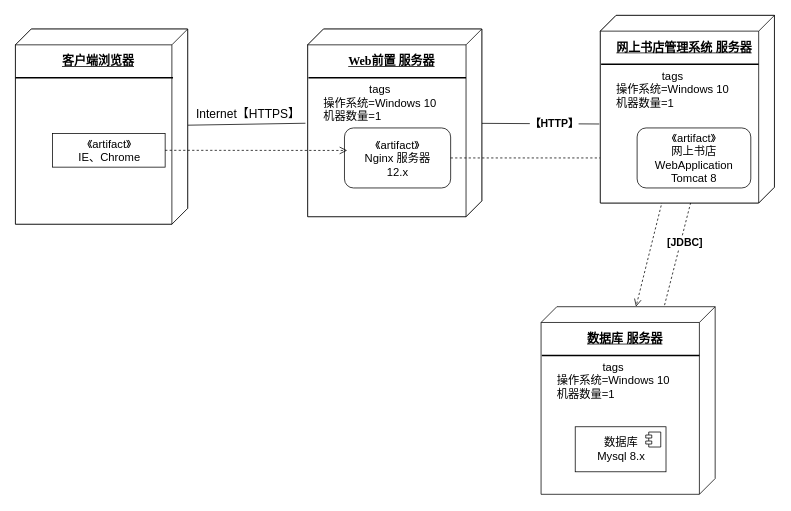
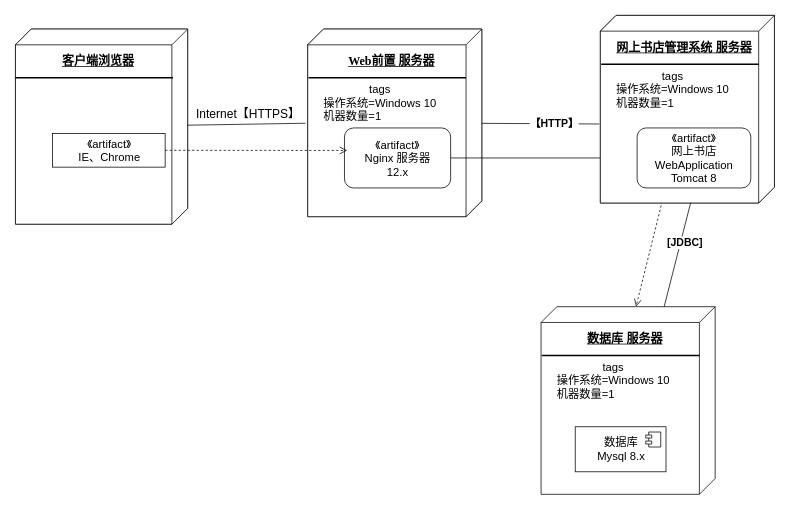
  <mxCell id="0" />
  <mxCell id="1" parent="0" />
  <mxCell id="2" value="&lt;font style=&quot;font-size: 16px&quot; face=&quot;宋体&quot;&gt;&lt;b&gt;&lt;br&gt;Web前置 服务器&lt;br&gt;&lt;/b&gt;&lt;/font&gt;" style="verticalAlign=top;align=center;spacingTop=8;spacingLeft=2;spacingRight=12;shape=cube;size=21;direction=south;fontStyle=4;html=1;rounded=1;fontSize=15;" vertex="1" parent="1"><mxGeometry x="409.5" y="38.25" width="232" height="250" as="geometry" /></mxCell>
  <mxCell id="3" value="&lt;font style=&quot;font-size: 16px&quot; face=&quot;宋体&quot;&gt;&lt;b&gt;&lt;br&gt;客户端浏览器&lt;/b&gt;&lt;/font&gt;" style="verticalAlign=top;align=center;spacingTop=8;spacingLeft=2;spacingRight=12;shape=cube;size=21;direction=south;fontStyle=4;html=1;rounded=1;fontSize=15;strokeColor=#000000;" vertex="1" parent="1"><mxGeometry x="20" y="38.25" width="229.5" height="260" as="geometry" /></mxCell>
  <mxCell id="4" style="edgeStyle=none;orthogonalLoop=1;jettySize=auto;html=1;entryX=0.502;entryY=1.013;entryDx=0;entryDy=0;entryPerimeter=0;endArrow=none;endSize=8;fontSize=15;endFill=0;" edge="1" parent="1" source="6" target="10"><mxGeometry relative="1" as="geometry" /></mxCell>
  <mxCell id="5" value="&lt;font style=&quot;font-size: 16px&quot;&gt;Internet【HTTPS】&lt;/font&gt;" style="edgeLabel;html=1;align=center;verticalAlign=middle;resizable=0;points=[];fontSize=15;" vertex="1" connectable="0" parent="4"><mxGeometry x="-0.423" y="1" relative="1" as="geometry"><mxPoint x="34.81" y="-14.19" as="offset" /></mxGeometry></mxCell>
  <mxCell id="6" value="&lt;font style=&quot;font-size: 16px&quot; face=&quot;宋体&quot;&gt;&lt;b&gt;&lt;br&gt;客户端浏览器&lt;/b&gt;&lt;/font&gt;" style="verticalAlign=top;align=center;spacingTop=8;spacingLeft=2;spacingRight=12;shape=cube;size=21;direction=south;fontStyle=4;html=1;rounded=1;fontSize=15;strokeColor=#000000;" vertex="1" parent="1"><mxGeometry x="20" y="38.25" width="229.5" height="260" as="geometry" /></mxCell>
  <mxCell id="7" value="《artifact》&lt;br&gt;IE、Chrome" style="html=1;rounded=0;fontSize=15;" vertex="1" parent="1"><mxGeometry x="69.5" y="177.25" width="150" height="45" as="geometry" /></mxCell>
  <mxCell id="8" style="edgeStyle=none;orthogonalLoop=1;jettySize=auto;html=1;entryX=0.579;entryY=1.006;entryDx=0;entryDy=0;entryPerimeter=0;endArrow=none;endSize=8;fontSize=15;endFill=0;" edge="1" parent="1" source="10" target="21"><mxGeometry relative="1" as="geometry" /></mxCell>
  <mxCell id="9" value="【HTTP】" style="edgeLabel;html=1;align=center;verticalAlign=middle;resizable=0;points=[];fontSize=14;fontStyle=1" vertex="1" connectable="0" parent="8"><mxGeometry x="0.222" y="-4" relative="1" as="geometry"><mxPoint y="-5.16" as="offset" /></mxGeometry></mxCell>
  <mxCell id="10" value="&lt;font style=&quot;font-size: 16px&quot; face=&quot;宋体&quot;&gt;&lt;b&gt;&lt;br&gt;Web前置 服务器&lt;br&gt;&lt;/b&gt;&lt;/font&gt;" style="verticalAlign=top;align=center;spacingTop=8;spacingLeft=2;spacingRight=12;shape=cube;size=21;direction=south;fontStyle=4;html=1;rounded=1;fontSize=15;" vertex="1" parent="1"><mxGeometry x="409.5" y="38.25" width="232" height="250" as="geometry" /></mxCell>
  <mxCell id="11" value="《artifact》&lt;br&gt;Nginx 服务器&lt;br&gt;12.x" style="html=1;fontSize=15;rounded=1;" vertex="1" parent="1"><mxGeometry x="458.5" y="170" width="141.5" height="80" as="geometry" /></mxCell>
- <mxCell id="12" style="edgeStyle=none;orthogonalLoop=1;jettySize=auto;html=1;endArrow=none;endFill=0;endSize=8;fontSize=15;exitX=0.998;exitY=0.481;exitDx=0;exitDy=0;exitPerimeter=0;entryX=0.08;entryY=0.315;entryDx=0;entryDy=0;entryPerimeter=0;dashed=1;" edge="1" parent="1" source="21" target="25"><mxGeometry relative="1" as="geometry"><mxPoint x="897.89" y="398.25" as="targetPoint" /></mxGeometry></mxCell>
+ <mxCell id="12" style="edgeStyle=none;orthogonalLoop=1;jettySize=auto;html=1;endArrow=none;endFill=0;endSize=8;fontSize=15;exitX=0.998;exitY=0.481;exitDx=0;exitDy=0;exitPerimeter=0;entryX=0.08;entryY=0.315;entryDx=0;entryDy=0;entryPerimeter=0;" edge="1" parent="1" source="21" target="25"><mxGeometry relative="1" as="geometry"><mxPoint x="897.89" y="398.25" as="targetPoint" /></mxGeometry></mxCell>
  <mxCell id="13" value="[JDBC]" style="edgeLabel;html=1;align=center;verticalAlign=middle;resizable=0;points=[];fontSize=14;fontStyle=1" vertex="1" connectable="0" parent="12"><mxGeometry x="-0.34" y="2" relative="1" as="geometry"><mxPoint x="3.07" as="offset" /></mxGeometry></mxCell>
  <mxCell id="14" style="edgeStyle=none;orthogonalLoop=1;jettySize=auto;html=1;entryX=0.647;entryY=0.773;entryDx=0;entryDy=0;entryPerimeter=0;endArrow=open;endFill=0;endSize=8;fontSize=15;dashed=1;" edge="1" parent="1" source="7" target="10"><mxGeometry relative="1" as="geometry" /></mxCell>
- <mxCell id="15" style="orthogonalLoop=1;jettySize=auto;html=1;entryX=0;entryY=0.5;entryDx=0;entryDy=0;endArrow=open;endFill=0;endSize=8;fontSize=15;dashed=1;exitX=1;exitY=0.5;exitDx=0;exitDy=0;" edge="1" parent="1" source="11" target="22"><mxGeometry relative="1" as="geometry"><mxPoint x="194.5" y="158.248" as="sourcePoint" /><mxPoint x="469.44" y="158.24" as="targetPoint" /></mxGeometry></mxCell>
+ <mxCell id="15" style="orthogonalLoop=1;jettySize=auto;html=1;entryX=0;entryY=0.5;entryDx=0;entryDy=0;endArrow=open;endFill=0;endSize=8;fontSize=15;dashed=0;exitX=1;exitY=0.5;exitDx=0;exitDy=0;" edge="1" parent="1" source="11" target="22"><mxGeometry relative="1" as="geometry"><mxPoint x="194.5" y="158.248" as="sourcePoint" /><mxPoint x="469.44" y="158.24" as="targetPoint" /></mxGeometry></mxCell>
  <mxCell id="16" style="orthogonalLoop=1;jettySize=auto;html=1;endArrow=open;endFill=0;endSize=8;fontSize=15;dashed=1;exitX=0.25;exitY=1;exitDx=0;exitDy=0;entryX=0;entryY=0;entryDx=0;entryDy=105.5;entryPerimeter=0;" edge="1" parent="1" source="22" target="25"><mxGeometry relative="1" as="geometry"><mxPoint x="491.75" y="379.25" as="sourcePoint" /><mxPoint x="727.25" y="378.25" as="targetPoint" /></mxGeometry></mxCell>
  <mxCell id="17" value="" style="line;strokeWidth=2;html=1;rounded=0;fontSize=15;" vertex="1" parent="1"><mxGeometry x="20" y="98.25" width="210" height="10" as="geometry" /></mxCell>
  <mxCell id="18" value="" style="line;strokeWidth=2;html=1;rounded=0;fontSize=15;" vertex="1" parent="1"><mxGeometry x="410.5" y="98.25" width="210" height="10" as="geometry" /></mxCell>
  <mxCell id="19" value="tags&lt;br&gt;&lt;div style=&quot;text-align: left&quot;&gt;&lt;span&gt;操作系统=Windows 10&lt;/span&gt;&lt;/div&gt;&lt;div style=&quot;text-align: left&quot;&gt;&lt;span&gt;机器数量=1&lt;/span&gt;&lt;/div&gt;" style="text;html=1;strokeColor=none;fillColor=none;align=center;verticalAlign=middle;whiteSpace=wrap;rounded=0;fontSize=15;" vertex="1" parent="1"><mxGeometry x="410.5" y="108.25" width="190" height="55" as="geometry" /></mxCell>
  <mxCell id="20" value="&lt;font style=&quot;font-size: 16px&quot; face=&quot;宋体&quot;&gt;&lt;b&gt;&lt;br&gt;Web前置 服务器&lt;br&gt;&lt;/b&gt;&lt;/font&gt;" style="verticalAlign=top;align=center;spacingTop=8;spacingLeft=2;spacingRight=12;shape=cube;size=21;direction=south;fontStyle=4;html=1;rounded=1;fontSize=15;" vertex="1" parent="1"><mxGeometry x="799.5" y="20" width="232" height="250" as="geometry" /></mxCell>
  <mxCell id="21" value="&lt;b style=&quot;font-size: 16px&quot;&gt;&lt;br&gt;网上书店管理系统 服务器&lt;/b&gt;&lt;font style=&quot;font-size: 16px&quot; face=&quot;宋体&quot;&gt;&lt;b&gt;&lt;br&gt;&lt;/b&gt;&lt;/font&gt;" style="verticalAlign=top;align=center;spacingTop=8;spacingLeft=2;spacingRight=12;shape=cube;size=21;direction=south;fontStyle=4;html=1;rounded=1;fontSize=15;" vertex="1" parent="1"><mxGeometry x="799.5" y="20" width="232" height="250" as="geometry" /></mxCell>
  <mxCell id="22" value="《artifact》&lt;br&gt;网上书店&lt;br&gt;WebApplication&lt;br&gt;Tomcat 8" style="html=1;fontSize=15;rounded=1;" vertex="1" parent="1"><mxGeometry x="848.5" y="170" width="151.5" height="80" as="geometry" /></mxCell>
  <mxCell id="23" value="" style="line;strokeWidth=2;html=1;rounded=0;fontSize=15;" vertex="1" parent="1"><mxGeometry x="800.5" y="80" width="210" height="10" as="geometry" /></mxCell>
  <mxCell id="24" value="tags&lt;br&gt;&lt;div style=&quot;text-align: left&quot;&gt;&lt;span&gt;操作系统=Windows 10&lt;/span&gt;&lt;/div&gt;&lt;div style=&quot;text-align: left&quot;&gt;&lt;span&gt;机器数量=1&lt;/span&gt;&lt;/div&gt;" style="text;html=1;strokeColor=none;fillColor=none;align=center;verticalAlign=middle;whiteSpace=wrap;rounded=0;fontSize=15;" vertex="1" parent="1"><mxGeometry x="800.5" y="90" width="190" height="55" as="geometry" /></mxCell>
  <mxCell id="25" value="&lt;b style=&quot;font-size: 16px&quot;&gt;&lt;br&gt;数据库 服务器&lt;/b&gt;&lt;font style=&quot;font-size: 16px&quot; face=&quot;宋体&quot;&gt;&lt;b&gt;&lt;br&gt;&lt;/b&gt;&lt;/font&gt;" style="verticalAlign=top;align=center;spacingTop=8;spacingLeft=2;spacingRight=12;shape=cube;size=21;direction=south;fontStyle=4;html=1;rounded=1;fontSize=15;" vertex="1" parent="1"><mxGeometry x="720.5" y="408.25" width="232" height="250" as="geometry" /></mxCell>
  <mxCell id="26" value="" style="line;strokeWidth=2;html=1;rounded=0;fontSize=15;" vertex="1" parent="1"><mxGeometry x="721.5" y="468.25" width="210" height="10" as="geometry" /></mxCell>
  <mxCell id="27" value="tags&lt;br&gt;&lt;div style=&quot;text-align: left&quot;&gt;&lt;span&gt;操作系统=Windows 10&lt;/span&gt;&lt;/div&gt;&lt;div style=&quot;text-align: left&quot;&gt;&lt;span&gt;机器数量=1&lt;/span&gt;&lt;/div&gt;" style="text;html=1;strokeColor=none;fillColor=none;align=center;verticalAlign=middle;whiteSpace=wrap;rounded=0;fontSize=15;" vertex="1" parent="1"><mxGeometry x="721.5" y="478.25" width="190" height="55" as="geometry" /></mxCell>
  <mxCell id="28" value="数据库&lt;br&gt;Mysql 8.x" style="html=1;dropTarget=0;rounded=0;fontSize=15;" vertex="1" parent="1"><mxGeometry x="766" y="568.25" width="121" height="60" as="geometry" /></mxCell>
  <mxCell id="29" value="" style="shape=component;jettyWidth=8;jettyHeight=4;" vertex="1" parent="28"><mxGeometry x="1" width="20" height="20" relative="1" as="geometry"><mxPoint x="-27" y="7" as="offset" /></mxGeometry></mxCell>
